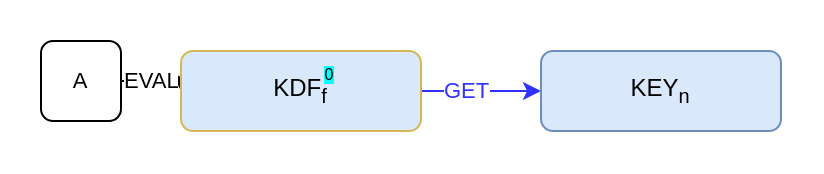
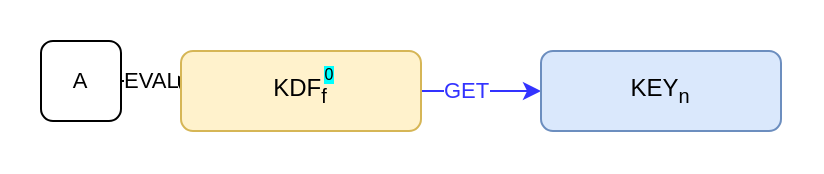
  <mxCell id="0" />
  <mxCell id="1" parent="0" />
  <mxCell id="2" value="GET" style="edgeStyle=orthogonalEdgeStyle;rounded=1;orthogonalLoop=1;jettySize=auto;html=1;exitX=1;exitY=0.5;exitDx=0;exitDy=0;entryX=0;entryY=0.5;entryDx=0;entryDy=0;strokeColor=#3333FF;fontSize=11;fontColor=#3333FF;align=left;" parent="1" source="5" target="6" edge="1"><mxGeometry x="-0.333" y="-10" relative="1" as="geometry"><Array as="points"><mxPoint x="230" y="45" /><mxPoint x="230" y="45" /></Array><mxPoint x="-10" y="-10" as="offset" /></mxGeometry></mxCell>
  <mxCell id="3" value="&lt;font color=&quot;#000000&quot;&gt;A&lt;/font&gt;" style="rounded=1;whiteSpace=wrap;html=1;labelBackgroundColor=none;fontSize=11;fontColor=#3333FF;" parent="1" vertex="1"><mxGeometry x="20" y="20" width="40" height="40" as="geometry" /></mxCell>
  <mxCell id="4" value="&lt;font color=&quot;#000000&quot;&gt;EVAL&lt;/font&gt;" style="edgeStyle=orthogonalEdgeStyle;rounded=1;orthogonalLoop=1;jettySize=auto;html=1;entryX=0;entryY=0.5;entryDx=0;entryDy=0;strokeColor=#000000;fontSize=11;fontColor=#3333FF;align=left;exitX=1;exitY=0.5;exitDx=0;exitDy=0;" parent="1" source="3" target="5" edge="1"><mxGeometry x="-1" relative="1" as="geometry"><mxPoint x="30" y="44" as="sourcePoint" /><mxPoint as="offset" /></mxGeometry></mxCell>
- <mxCell id="5" value="KDF&lt;sub&gt;f&lt;/sub&gt;" style="rounded=1;whiteSpace=wrap;html=1;fillColor=#dae8fc;strokeColor=#d6b656;" parent="1" vertex="1"><mxGeometry x="90" y="25" width="120" height="40" as="geometry" /></mxCell>
+ <mxCell id="5" value="KDF&lt;sub&gt;f&lt;/sub&gt;" style="rounded=1;whiteSpace=wrap;html=1;fillColor=#fff2cc;strokeColor=#d6b656;" parent="1" vertex="1"><mxGeometry x="90" y="25" width="120" height="40" as="geometry" /></mxCell>
  <mxCell id="6" value="KEY&lt;sub&gt;n&lt;/sub&gt;" style="rounded=1;whiteSpace=wrap;html=1;fillColor=#dae8fc;strokeColor=#6c8ebf;" parent="1" vertex="1"><mxGeometry x="270" y="25" width="120" height="40" as="geometry" /></mxCell>
  <mxCell id="7" value="&lt;font style=&quot;background-color: rgb(0 , 255 , 255) ; font-size: 8px&quot;&gt;0&lt;/font&gt;" style="text;html=1;align=center;verticalAlign=middle;resizable=0;points=[];;autosize=1;" parent="1" vertex="1"><mxGeometry x="154" y="26" width="20" height="20" as="geometry" /></mxCell>
